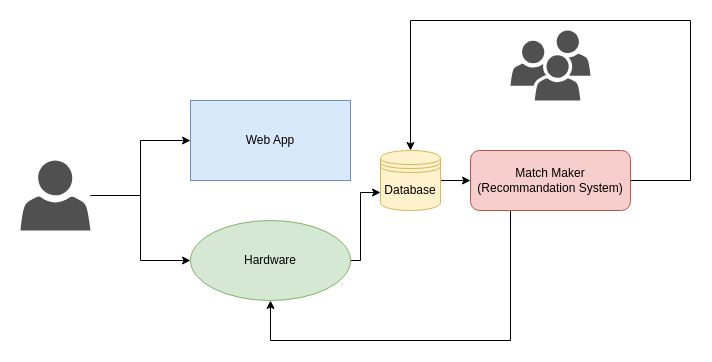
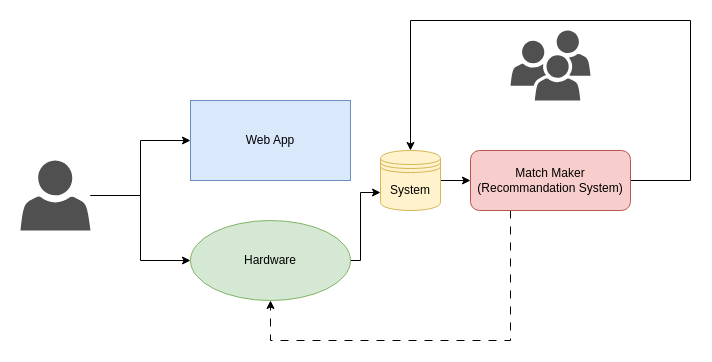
  <mxCell id="0" />
  <mxCell id="1" parent="0" />
  <mxCell id="2" value="Web App" style="rounded=0;whiteSpace=wrap;html=1;fillColor=#dae8fc;strokeColor=#6c8ebf;" vertex="1" parent="1"><mxGeometry x="190" y="100" width="160" height="80" as="geometry" /></mxCell>
  <mxCell id="3" style="edgeStyle=orthogonalEdgeStyle;rounded=0;orthogonalLoop=1;jettySize=auto;html=1;exitX=1;exitY=0.5;exitDx=0;exitDy=0;entryX=0;entryY=0.7;entryDx=0;entryDy=0;" edge="1" parent="1" source="4" target="13"><mxGeometry relative="1" as="geometry"><Array as="points"><mxPoint x="360" y="260" /><mxPoint x="360" y="192" /></Array></mxGeometry></mxCell>
  <mxCell id="4" value="Hardware" style="ellipse;whiteSpace=wrap;html=1;fillColor=#d5e8d4;strokeColor=#82b366;" vertex="1" parent="1"><mxGeometry x="190" y="220" width="160" height="80" as="geometry" /></mxCell>
  <mxCell id="5" style="edgeStyle=orthogonalEdgeStyle;rounded=0;orthogonalLoop=1;jettySize=auto;html=1;entryX=0.5;entryY=0;entryDx=0;entryDy=0;exitX=1;exitY=0.5;exitDx=0;exitDy=0;" edge="1" parent="1" source="7" target="13"><mxGeometry relative="1" as="geometry"><Array as="points"><mxPoint x="690" y="180" /><mxPoint x="690" y="20" /><mxPoint x="410" y="20" /></Array></mxGeometry></mxCell>
- <mxCell id="6" style="edgeStyle=orthogonalEdgeStyle;rounded=0;orthogonalLoop=1;jettySize=auto;html=1;entryX=0.5;entryY=1;entryDx=0;entryDy=0;dashed=0;dashPattern=8 8;" edge="1" parent="1" source="7" target="4"><mxGeometry relative="1" as="geometry"><Array as="points"><mxPoint x="510" y="340" /><mxPoint x="270" y="340" /></Array></mxGeometry></mxCell>
+ <mxCell id="6" style="edgeStyle=orthogonalEdgeStyle;rounded=0;orthogonalLoop=1;jettySize=auto;html=1;entryX=0.5;entryY=1;entryDx=0;entryDy=0;dashed=1;dashPattern=8 8;" edge="1" parent="1" source="7" target="4"><mxGeometry relative="1" as="geometry"><Array as="points"><mxPoint x="510" y="340" /><mxPoint x="270" y="340" /></Array></mxGeometry></mxCell>
  <mxCell id="7" value="Match Maker (Recommandation System)" style="whiteSpace=wrap;html=1;fillColor=#f8cecc;strokeColor=#b85450;rounded=1;" vertex="1" parent="1"><mxGeometry x="470" y="150" width="160" height="60" as="geometry" /></mxCell>
  <mxCell id="8" style="edgeStyle=orthogonalEdgeStyle;rounded=0;orthogonalLoop=1;jettySize=auto;html=1;entryX=0;entryY=0.5;entryDx=0;entryDy=0;" edge="1" parent="1" source="9" target="2"><mxGeometry relative="1" as="geometry" /></mxCell>
  <mxCell id="9" value="" style="sketch=0;pointerEvents=1;shadow=0;dashed=0;html=1;strokeColor=none;fillColor=#505050;labelPosition=center;verticalLabelPosition=bottom;verticalAlign=top;outlineConnect=0;align=center;shape=mxgraph.office.users.user;" vertex="1" parent="1"><mxGeometry x="20" y="160" width="70" height="70" as="geometry" /></mxCell>
  <mxCell id="10" style="edgeStyle=orthogonalEdgeStyle;rounded=0;orthogonalLoop=1;jettySize=auto;html=1;entryX=0;entryY=0.5;entryDx=0;entryDy=0;" edge="1" parent="1" source="9" target="4"><mxGeometry relative="1" as="geometry"><mxPoint x="40" y="330" as="sourcePoint" /><mxPoint x="130" y="270" as="targetPoint" /></mxGeometry></mxCell>
  <mxCell id="11" value="" style="sketch=0;pointerEvents=1;shadow=0;dashed=0;html=1;strokeColor=none;fillColor=#505050;labelPosition=center;verticalLabelPosition=bottom;verticalAlign=top;outlineConnect=0;align=center;shape=mxgraph.office.users.users;" vertex="1" parent="1"><mxGeometry x="510" y="30" width="80" height="70" as="geometry" /></mxCell>
  <mxCell id="12" style="edgeStyle=orthogonalEdgeStyle;rounded=0;orthogonalLoop=1;jettySize=auto;html=1;exitX=1;exitY=0.5;exitDx=0;exitDy=0;entryX=0;entryY=0.5;entryDx=0;entryDy=0;" edge="1" parent="1" source="13" target="7"><mxGeometry relative="1" as="geometry" /></mxCell>
- <mxCell id="13" value="Database" style="shape=datastore;whiteSpace=wrap;html=1;fillColor=#fff2cc;strokeColor=#d6b656;" vertex="1" parent="1"><mxGeometry x="380" y="150" width="60" height="60" as="geometry" /></mxCell>
+ <mxCell id="13" value="System" style="shape=datastore;whiteSpace=wrap;html=1;fillColor=#fff2cc;strokeColor=#d6b656;" vertex="1" parent="1"><mxGeometry x="380" y="150" width="60" height="60" as="geometry" /></mxCell>
